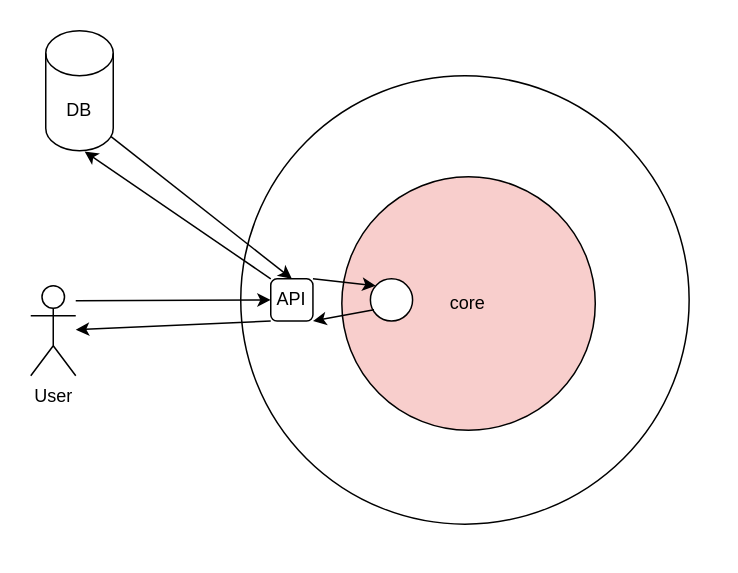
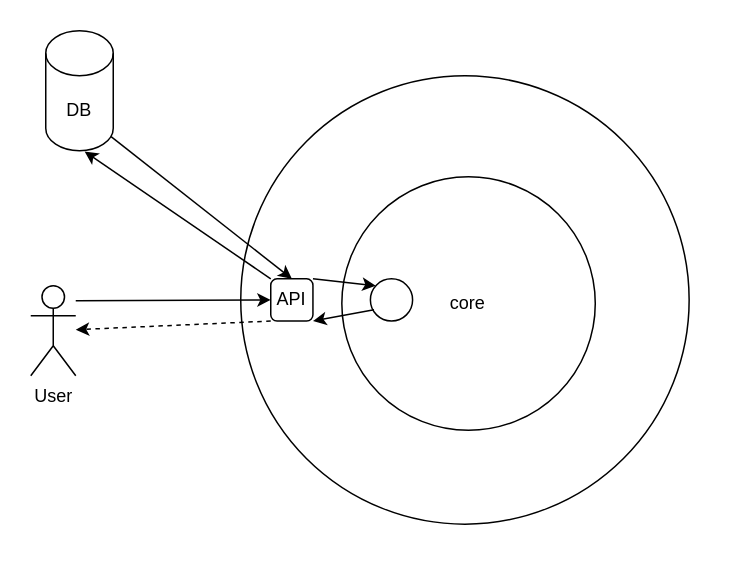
  <mxCell id="0" />
  <mxCell id="1" parent="0" />
  <mxCell id="2" value="" style="group" vertex="1" connectable="0" parent="1"><mxGeometry x="160" y="50" width="310" height="310" as="geometry" /></mxCell>
  <mxCell id="3" value="" style="ellipse;whiteSpace=wrap;html=1;aspect=fixed;" vertex="1" parent="2"><mxGeometry width="298.929" height="298.929" as="geometry" /></mxCell>
- <mxCell id="4" value="core" style="ellipse;whiteSpace=wrap;html=1;aspect=fixed;fillColor=#f8cecc;" vertex="1" parent="2"><mxGeometry x="67.391" y="67.391" width="168.96" height="168.96" as="geometry" /></mxCell>
+ <mxCell id="4" value="core" style="ellipse;whiteSpace=wrap;html=1;aspect=fixed;" vertex="1" parent="2"><mxGeometry x="67.391" y="67.391" width="168.96" height="168.96" as="geometry" /></mxCell>
  <mxCell id="5" value="API" style="whiteSpace=wrap;html=1;aspect=fixed;rounded=1;" vertex="1" parent="2"><mxGeometry x="20" y="135.4" width="28.13" height="28.13" as="geometry" /></mxCell>
  <mxCell id="6" value="" style="ellipse;whiteSpace=wrap;html=1;aspect=fixed;" vertex="1" parent="2"><mxGeometry x="86.44" y="135.4" width="28.13" height="28.13" as="geometry" /></mxCell>
  <mxCell id="7" value="" style="endArrow=classic;html=1;rounded=0;exitX=1;exitY=0;exitDx=0;exitDy=0;" edge="1" parent="2" source="5"><mxGeometry width="50" height="50" relative="1" as="geometry"><mxPoint x="40" y="140" as="sourcePoint" /><mxPoint x="90" y="140" as="targetPoint" /></mxGeometry></mxCell>
  <mxCell id="8" value="" style="endArrow=classic;html=1;rounded=0;exitX=0.085;exitY=0.733;exitDx=0;exitDy=0;exitPerimeter=0;entryX=1;entryY=1;entryDx=0;entryDy=0;" edge="1" parent="2" source="6" target="5"><mxGeometry width="50" height="50" relative="1" as="geometry"><mxPoint x="90" y="190" as="sourcePoint" /><mxPoint x="140" y="140" as="targetPoint" /></mxGeometry></mxCell>
  <mxCell id="9" value="" style="endArrow=classic;html=1;rounded=0;entryX=0;entryY=0.5;entryDx=0;entryDy=0;" edge="1" parent="1" target="5"><mxGeometry width="50" height="50" relative="1" as="geometry"><mxPoint x="50" y="200" as="sourcePoint" /><mxPoint x="180" y="199" as="targetPoint" /></mxGeometry></mxCell>
  <mxCell id="10" value="User" style="shape=umlActor;verticalLabelPosition=bottom;verticalAlign=top;html=1;outlineConnect=0;" vertex="1" parent="1"><mxGeometry x="20" y="190" width="30" height="60" as="geometry" /></mxCell>
- <mxCell id="11" value="" style="endArrow=classic;html=1;rounded=0;exitX=0;exitY=1;exitDx=0;exitDy=0;" edge="1" parent="1" source="5" target="10"><mxGeometry width="50" height="50" relative="1" as="geometry"><mxPoint x="250" y="260" as="sourcePoint" /><mxPoint x="300" y="210" as="targetPoint" /></mxGeometry></mxCell>
+ <mxCell id="11" value="" style="endArrow=classic;html=1;rounded=0;exitX=0;exitY=1;exitDx=0;exitDy=0;dashed=1;" edge="1" parent="1" source="5" target="10"><mxGeometry width="50" height="50" relative="1" as="geometry"><mxPoint x="250" y="260" as="sourcePoint" /><mxPoint x="300" y="210" as="targetPoint" /></mxGeometry></mxCell>
  <mxCell id="12" value="DB" style="shape=cylinder3;whiteSpace=wrap;html=1;boundedLbl=1;backgroundOutline=1;size=15;" vertex="1" parent="1"><mxGeometry x="30" y="20" width="45" height="80" as="geometry" /></mxCell>
  <mxCell id="13" value="" style="endArrow=classic;html=1;rounded=0;exitX=0;exitY=0;exitDx=0;exitDy=0;entryX=0.576;entryY=1.006;entryDx=0;entryDy=0;entryPerimeter=0;" edge="1" parent="1" source="5" target="12"><mxGeometry width="50" height="50" relative="1" as="geometry"><mxPoint x="310" y="240" as="sourcePoint" /><mxPoint x="360" y="190" as="targetPoint" /></mxGeometry></mxCell>
  <mxCell id="14" value="" style="endArrow=classic;html=1;rounded=0;exitX=0.968;exitY=0.882;exitDx=0;exitDy=0;exitPerimeter=0;entryX=0.5;entryY=0;entryDx=0;entryDy=0;" edge="1" parent="1" source="12" target="5"><mxGeometry width="50" height="50" relative="1" as="geometry"><mxPoint x="310" y="240" as="sourcePoint" /><mxPoint x="360" y="190" as="targetPoint" /></mxGeometry></mxCell>
